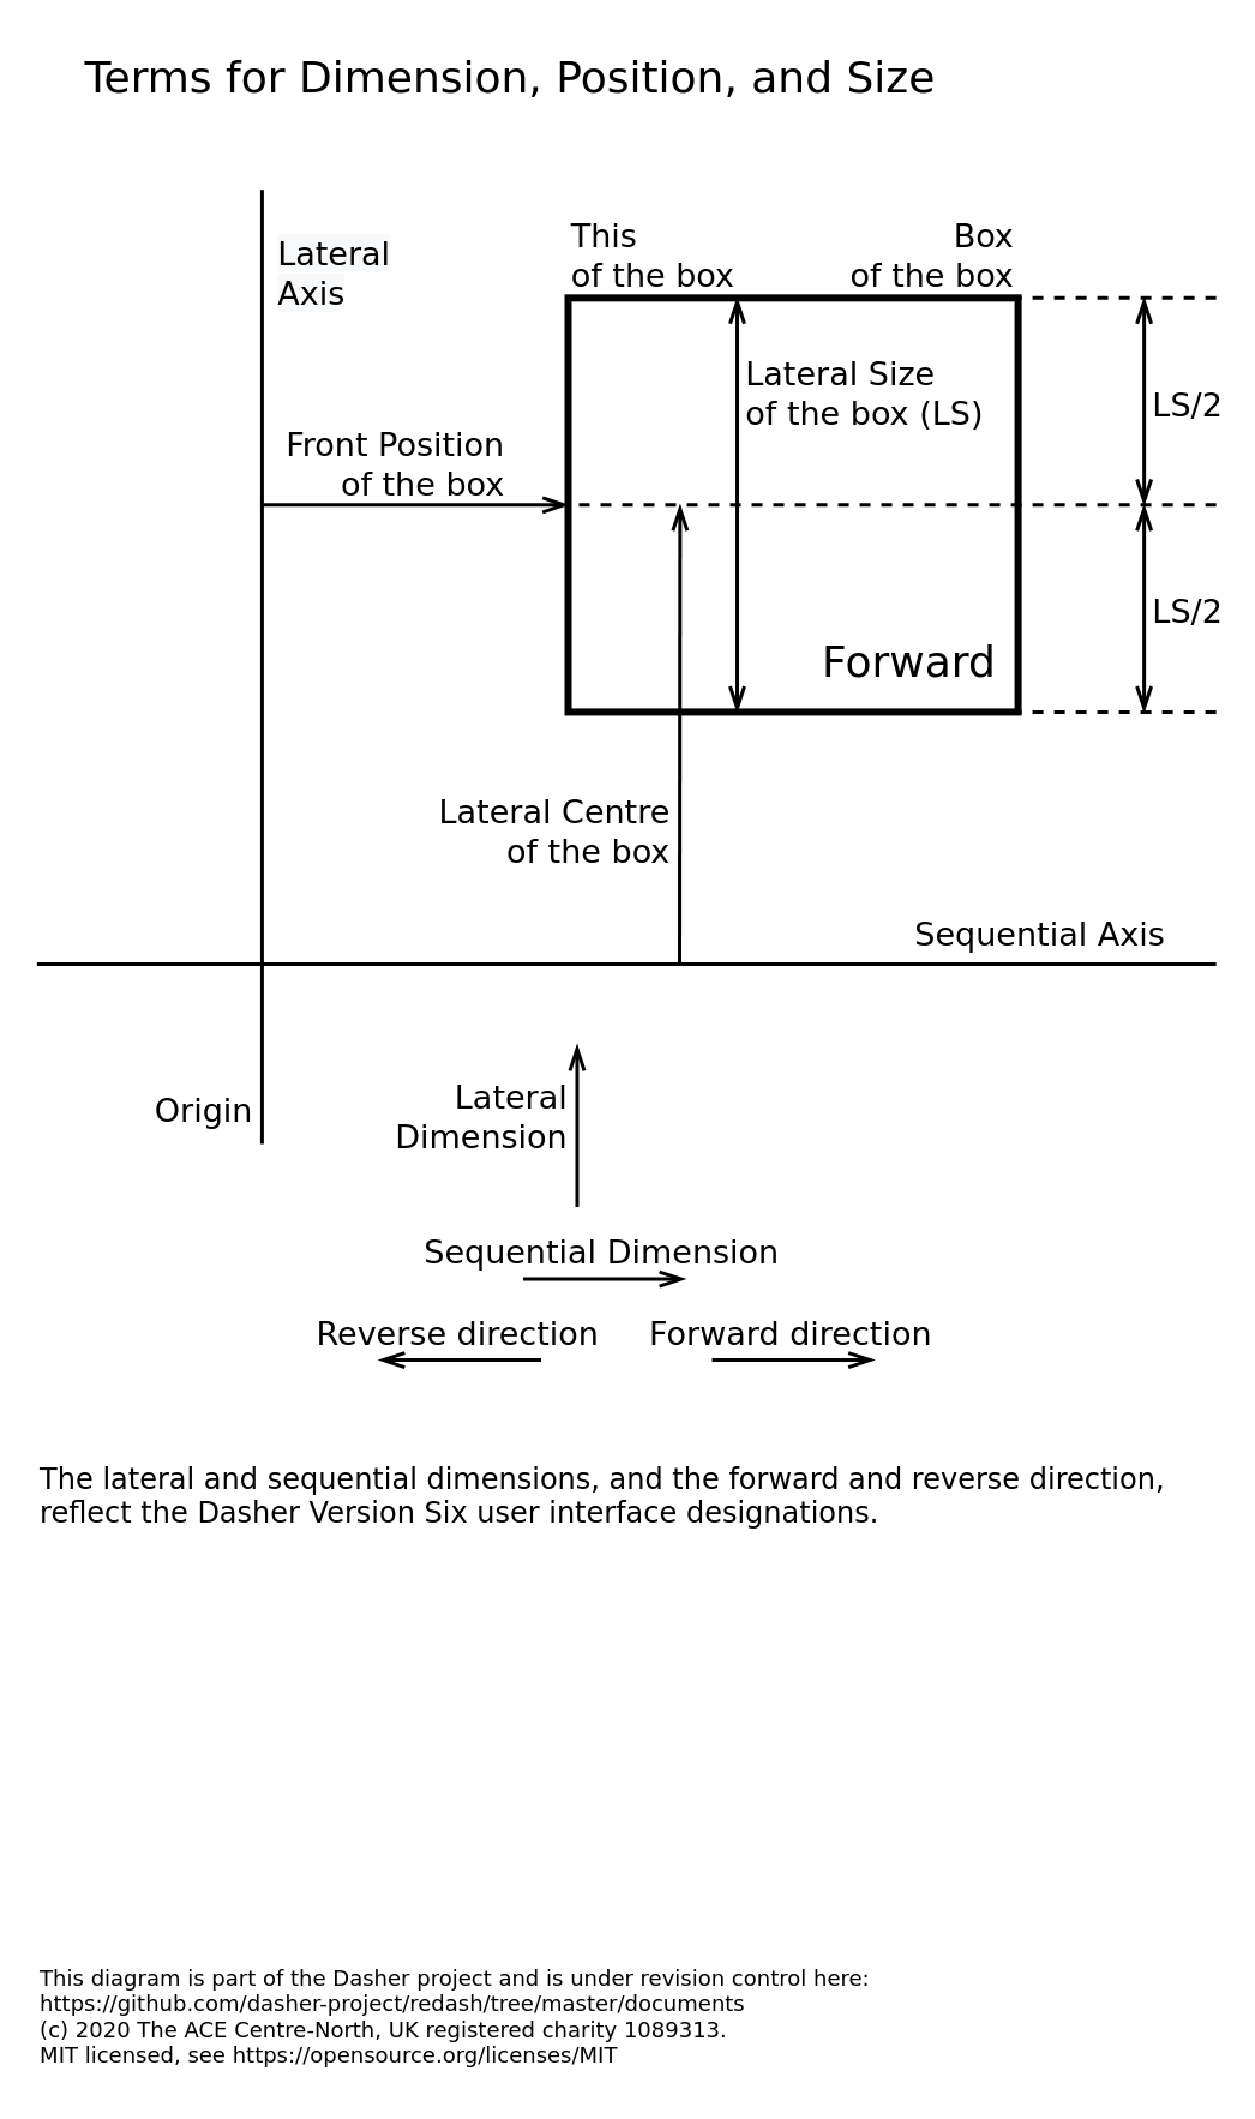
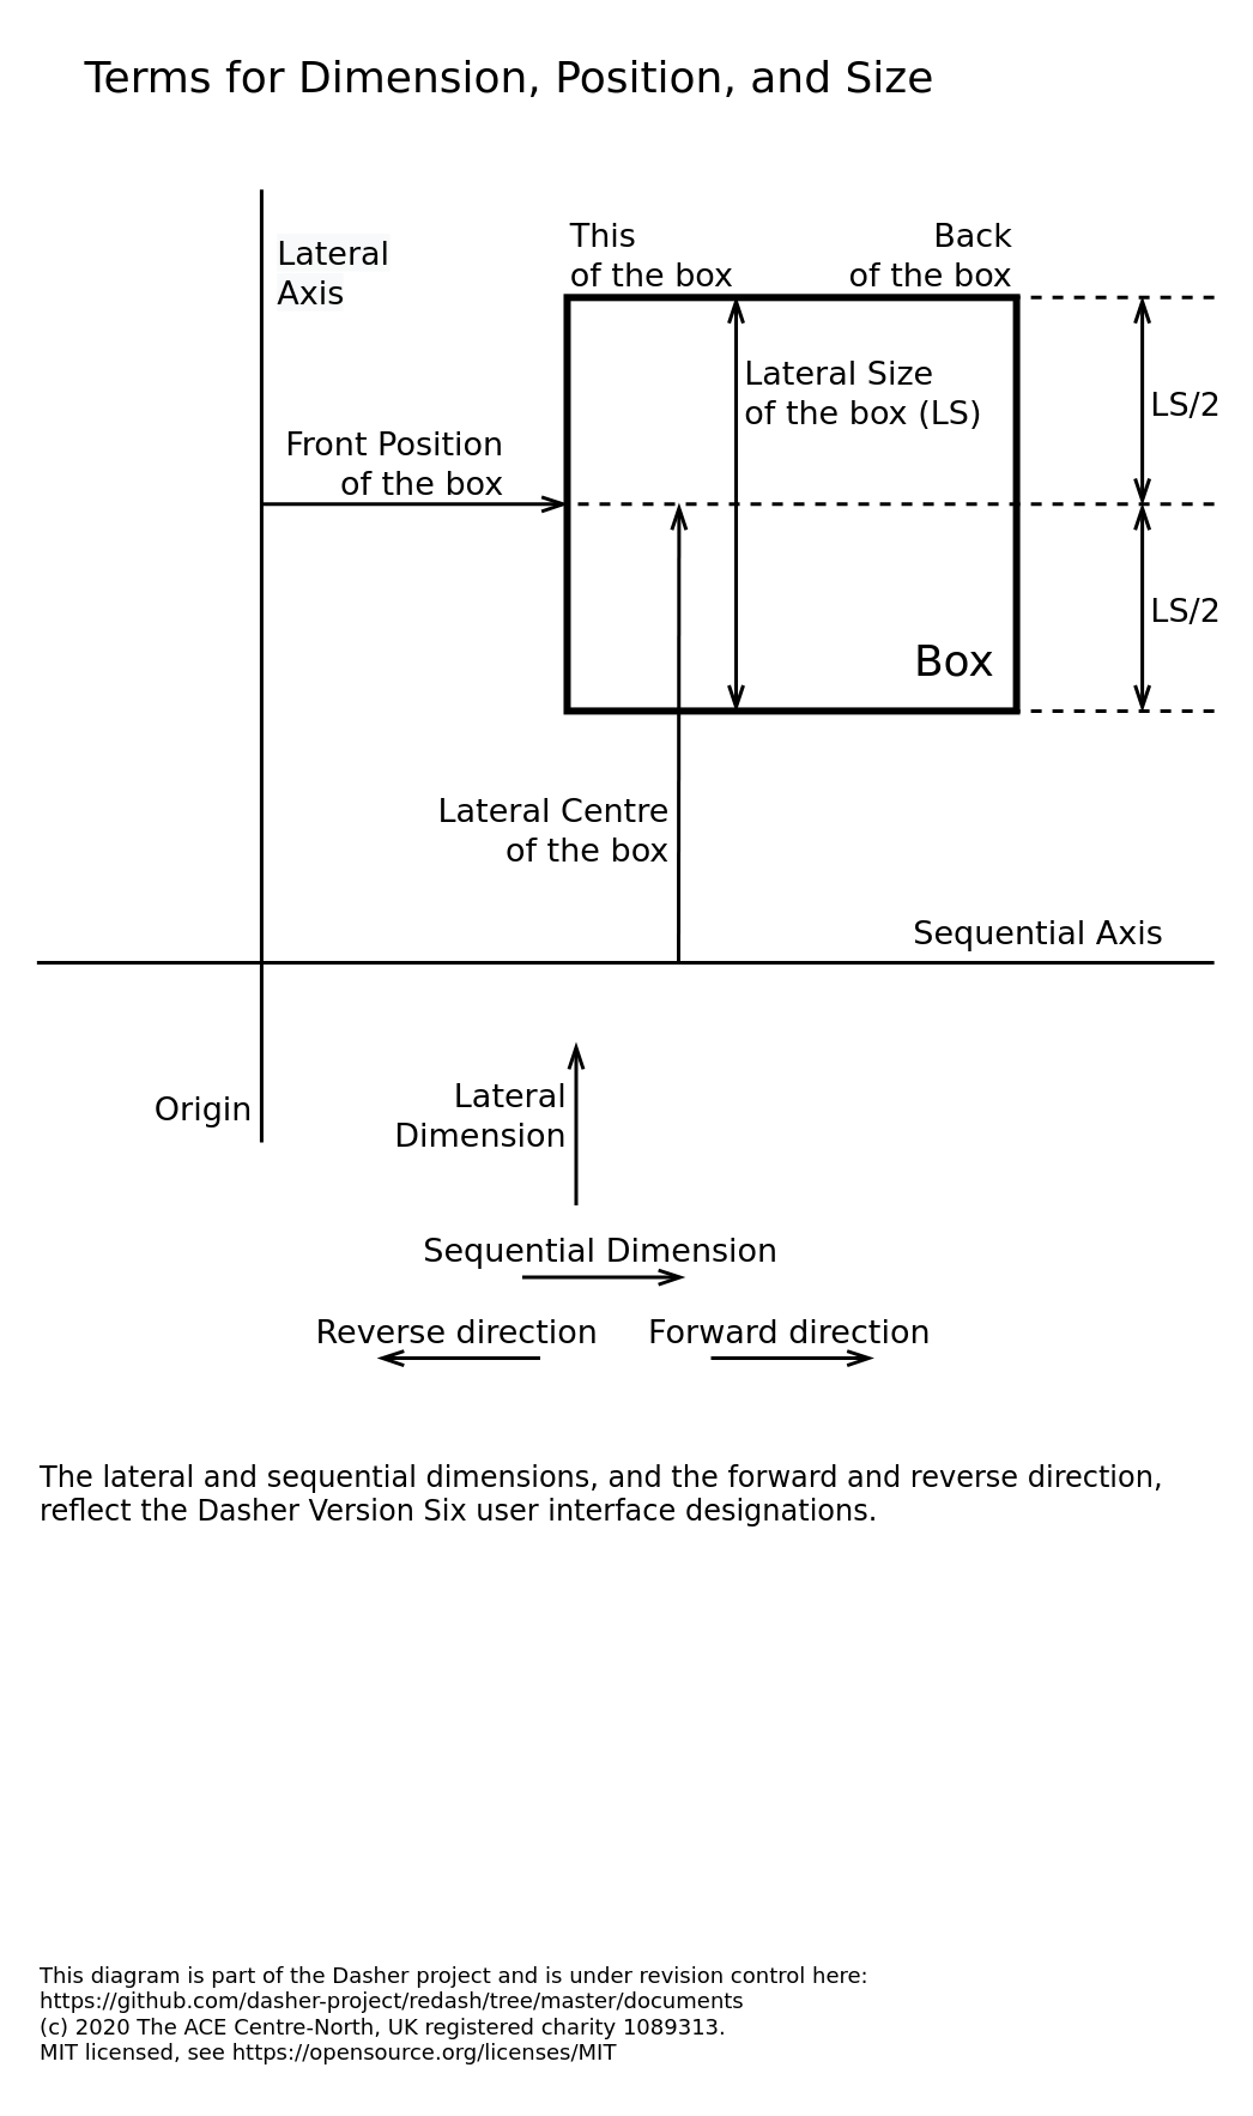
  <mxCell id="0" />
  <mxCell id="1" parent="0" />
- <mxCell id="2" value="Forward" style="rounded=0;shadow=0;comic=0;labelBackgroundColor=none;strokeColor=#000000;strokeWidth=4;fillColor=none;fontFamily=DejaVu Sans;fontSize=24;fontColor=#000000;align=right;arcSize=20;spacingTop=10;spacingLeft=10;spacing=2;spacingBottom=10;spacingRight=10;points=[[0.2, 0], [0.4, 0], [0.6, 0], [0.8, 0], [0.5,1]];whiteSpace=wrap;verticalAlign=bottom;" parent="1" vertex="1"><mxGeometry x="315" y="165" width="250" height="230" as="geometry" /></mxCell>
+ <mxCell id="2" value="Box" style="rounded=0;shadow=0;comic=0;labelBackgroundColor=none;strokeColor=#000000;strokeWidth=4;fillColor=none;fontFamily=DejaVu Sans;fontSize=24;fontColor=#000000;align=right;arcSize=20;spacingTop=10;spacingLeft=10;spacing=2;spacingBottom=10;spacingRight=10;points=[[0.2, 0], [0.4, 0], [0.6, 0], [0.8, 0], [0.5,1]];whiteSpace=wrap;verticalAlign=bottom;" parent="1" vertex="1"><mxGeometry x="315" y="165" width="250" height="230" as="geometry" /></mxCell>
  <mxCell id="3" value="&lt;span style=&quot;color: rgb(0 , 0 , 0) ; font-family: &amp;quot;dejavu sans&amp;quot; ; font-size: 18px ; font-style: normal ; font-weight: 400 ; letter-spacing: normal ; text-indent: 0px ; text-transform: none ; word-spacing: 0px ; background-color: rgb(248 , 249 , 250) ; display: inline ; float: none&quot;&gt;Lateral&lt;br&gt;Axis&lt;/span&gt;" style="endArrow=none;html=1;fontSize=18;strokeWidth=2;endFill=0;endSize=10;labelBackgroundColor=none;spacingTop=0;align=left;rounded=0;elbow=vertical;fontFamily=DejaVu Sans;startArrow=none;startFill=0;strokeColor=#000000;spacing=9;verticalAlign=top;" parent="1" edge="1"><mxGeometry x="-0.962" width="50" height="50" relative="1" as="geometry"><mxPoint x="145" y="105" as="sourcePoint" /><mxPoint x="145" y="635" as="targetPoint" /><mxPoint y="1" as="offset" /></mxGeometry></mxCell>
  <mxCell id="4" value="Sequential Axis" style="endArrow=none;html=1;fontSize=18;strokeWidth=2;endFill=0;endSize=10;labelBackgroundColor=none;spacingTop=0;align=right;rounded=0;elbow=vertical;fontFamily=DejaVu Sans;startArrow=none;startFill=0;verticalAlign=bottom;spacing=5;" parent="1" edge="1"><mxGeometry x="-0.928" width="50" height="50" relative="1" as="geometry"><mxPoint x="675" y="535" as="sourcePoint" /><mxPoint x="20" y="535" as="targetPoint" /><mxPoint as="offset" /></mxGeometry></mxCell>
  <mxCell id="5" value="Origin" style="rounded=0;shadow=0;comic=0;labelBackgroundColor=none;strokeWidth=2;fillColor=none;fontFamily=DejaVu Sans;fontSize=18;fontColor=#000000;align=center;arcSize=20;spacingTop=0;spacingLeft=0;spacing=2;spacingBottom=0;spacingRight=0;points=[[0.2, 0], [0.4, 0], [0.6, 0], [0.8, 0], [0.5,1]];strokeColor=none;" parent="1" vertex="1"><mxGeometry x="78" y="600" width="70" height="30" as="geometry" /></mxCell>
  <mxCell id="6" value="" style="endArrow=none;html=1;fontSize=18;strokeWidth=2;endFill=0;endSize=10;labelBackgroundColor=none;spacingTop=-55;align=left;rounded=0;elbow=vertical;fontFamily=DejaVu Sans;startArrow=none;startFill=0;dashed=1;" parent="1" edge="1"><mxGeometry width="50" height="50" relative="1" as="geometry"><mxPoint x="675" y="165" as="sourcePoint" /><mxPoint x="565" y="165" as="targetPoint" /></mxGeometry></mxCell>
  <mxCell id="7" value="" style="endArrow=none;html=1;fontSize=18;strokeWidth=2;endFill=0;endSize=10;labelBackgroundColor=none;spacingTop=-55;align=left;rounded=0;elbow=vertical;fontFamily=DejaVu Sans;startArrow=none;startFill=0;dashed=1;" parent="1" edge="1"><mxGeometry width="50" height="50" relative="1" as="geometry"><mxPoint x="675" y="280" as="sourcePoint" /><mxPoint x="315" y="280" as="targetPoint" /></mxGeometry></mxCell>
  <mxCell id="8" value="Lateral&#10;Dimension" style="endArrow=openThin;fontSize=18;strokeWidth=2;endFill=0;endSize=10;labelBackgroundColor=none;spacingTop=0;align=right;rounded=0;elbow=vertical;fontFamily=DejaVu Sans;startArrow=none;startFill=0;startSize=10;verticalAlign=middle;spacing=5;" parent="1" edge="1"><mxGeometry x="0.111" width="50" height="50" relative="1" as="geometry"><mxPoint x="320" y="670" as="sourcePoint" /><mxPoint x="320" y="580" as="targetPoint" /><mxPoint y="-1" as="offset" /></mxGeometry></mxCell>
  <mxCell id="9" value="Lateral Size&#10;of the box (LS)" style="endArrow=openThin;fontSize=18;strokeWidth=2;endFill=0;endSize=10;labelBackgroundColor=none;spacingTop=0;align=left;rounded=0;elbow=vertical;fontFamily=DejaVu Sans;startArrow=openThin;startFill=0;startSize=10;verticalAlign=bottom;spacing=5;" parent="1" edge="1"><mxGeometry x="0.304" width="50" height="50" relative="1" as="geometry"><mxPoint x="409" y="395" as="sourcePoint" /><mxPoint x="409" y="165" as="targetPoint" /><mxPoint y="-1" as="offset" /></mxGeometry></mxCell>
  <mxCell id="10" value="Terms for Dimension, Position, and Size" style="rounded=0;shadow=0;comic=0;labelBackgroundColor=none;strokeWidth=2;fillColor=none;fontFamily=DejaVu Sans;fontSize=24;fontColor=#000000;align=left;arcSize=20;spacingTop=0;spacingLeft=0;spacing=2;spacingBottom=0;spacingRight=0;points=[[0.2, 0], [0.4, 0], [0.6, 0], [0.8, 0], [0.5,1]];strokeColor=none;" parent="1" vertex="1"><mxGeometry x="45" y="20" width="490" height="40" as="geometry" /></mxCell>
  <mxCell id="11" value="This diagram is part of the Dasher project and is under revision control here:&#10;https://github.com/dasher-project/redash/tree/master/documents&#10;(c) 2020 The ACE Centre-North, UK registered charity 1089313.&#10;MIT licensed, see https://opensource.org/licenses/MIT&#10;" style="rounded=0;shadow=0;comic=0;labelBackgroundColor=none;strokeWidth=2;fillColor=none;fontFamily=DejaVu Sans;fontSize=12;fontColor=#000000;align=left;arcSize=20;spacingTop=0;spacingLeft=0;spacing=2;spacingBottom=0;spacingRight=0;points=[[0.2, 0], [0.4, 0], [0.6, 0], [0.8, 0], [0.5,1]];strokeColor=none;whiteSpace=wrap;verticalAlign=top;" parent="1" vertex="1"><mxGeometry x="20" y="1085" width="640" height="70" as="geometry" /></mxCell>
  <mxCell id="12" value="Sequential Dimension" style="endArrow=openThin;fontSize=18;strokeWidth=2;endFill=0;endSize=10;labelBackgroundColor=none;spacingTop=0;align=center;rounded=0;elbow=vertical;fontFamily=DejaVu Sans;startArrow=none;startFill=0;startSize=10;verticalAlign=bottom;spacing=5;" parent="1" edge="1"><mxGeometry x="-0.027" width="50" height="50" relative="1" as="geometry"><mxPoint x="290" y="710" as="sourcePoint" /><mxPoint x="380" y="710" as="targetPoint" /><mxPoint as="offset" /></mxGeometry></mxCell>
  <mxCell id="13" value="Lateral Centre&#10;of the box" style="endArrow=openThin;fontSize=18;strokeWidth=2;endFill=0;endSize=10;labelBackgroundColor=none;spacingTop=0;align=right;rounded=0;elbow=vertical;fontFamily=DejaVu Sans;startArrow=none;startFill=0;startSize=10;verticalAlign=bottom;entryX=0.353;entryY=0.5;entryDx=0;entryDy=0;entryPerimeter=0;spacing=5;" parent="1" edge="1"><mxGeometry x="-0.633" width="50" height="50" relative="1" as="geometry"><mxPoint x="377" y="535" as="sourcePoint" /><mxPoint x="377.25" y="280" as="targetPoint" /><mxPoint y="-1" as="offset" /></mxGeometry></mxCell>
  <mxCell id="14" value="Front Position&#10;of the box" style="endArrow=openThin;fontSize=18;strokeWidth=2;endFill=0;endSize=10;labelBackgroundColor=none;spacingTop=0;align=right;rounded=0;elbow=vertical;fontFamily=DejaVu Sans;startArrow=none;startFill=0;startSize=10;verticalAlign=bottom;" parent="1" target="2" edge="1"><mxGeometry x="0.625" width="50" height="50" relative="1" as="geometry"><mxPoint x="145" y="280" as="sourcePoint" /><mxPoint x="375" y="365" as="targetPoint" /><mxPoint x="-1" as="offset" /></mxGeometry></mxCell>
  <mxCell id="15" value="" style="endArrow=none;html=1;fontSize=18;strokeWidth=2;endFill=0;endSize=10;labelBackgroundColor=none;spacingTop=-55;align=left;rounded=0;elbow=vertical;fontFamily=DejaVu Sans;startArrow=none;startFill=0;dashed=1;" parent="1" edge="1"><mxGeometry width="50" height="50" relative="1" as="geometry"><mxPoint x="675" y="395" as="sourcePoint" /><mxPoint x="565" y="395" as="targetPoint" /></mxGeometry></mxCell>
  <mxCell id="16" value="LS/2" style="endArrow=openThin;fontSize=18;strokeWidth=2;endFill=0;endSize=10;labelBackgroundColor=none;spacingTop=0;align=left;rounded=0;elbow=vertical;fontFamily=DejaVu Sans;startArrow=openThin;startFill=0;startSize=10;verticalAlign=bottom;spacing=5;" parent="1" edge="1"><mxGeometry x="0.304" width="50" height="50" relative="1" as="geometry"><mxPoint x="635" y="165" as="sourcePoint" /><mxPoint x="635" y="280" as="targetPoint" /><mxPoint y="-1" as="offset" /></mxGeometry></mxCell>
  <mxCell id="17" value="LS/2" style="endArrow=openThin;fontSize=18;strokeWidth=2;endFill=0;endSize=10;labelBackgroundColor=none;spacingTop=0;align=left;rounded=0;elbow=vertical;fontFamily=DejaVu Sans;startArrow=openThin;startFill=0;startSize=10;verticalAlign=bottom;spacing=5;" parent="1" edge="1"><mxGeometry x="0.304" width="50" height="50" relative="1" as="geometry"><mxPoint x="635" y="280" as="sourcePoint" /><mxPoint x="635" y="395" as="targetPoint" /><mxPoint y="-1" as="offset" /></mxGeometry></mxCell>
  <mxCell id="18" value="This&#10;of the box" style="rounded=0;shadow=0;comic=0;labelBackgroundColor=none;strokeWidth=2;fillColor=none;fontFamily=DejaVu Sans;fontSize=18;fontColor=#000000;align=left;arcSize=20;spacingTop=0;spacingLeft=0;spacing=2;spacingBottom=0;spacingRight=0;points=[[0.2, 0], [0.4, 0], [0.6, 0], [0.8, 0], [0.5,1]];strokeColor=none;" parent="1" vertex="1"><mxGeometry x="315" y="125" width="70" height="30" as="geometry" /></mxCell>
- <mxCell id="19" value="Box&#10;of the box" style="rounded=0;shadow=0;comic=0;labelBackgroundColor=none;strokeWidth=2;fillColor=none;fontFamily=DejaVu Sans;fontSize=18;fontColor=#000000;align=right;arcSize=20;spacingTop=0;spacingLeft=0;spacing=2;spacingBottom=0;spacingRight=0;points=[[0.2, 0], [0.4, 0], [0.6, 0], [0.8, 0], [0.5,1]];strokeColor=none;" parent="1" vertex="1"><mxGeometry x="495" y="125" width="70" height="30" as="geometry" /></mxCell>
+ <mxCell id="19" value="Back&#10;of the box" style="rounded=0;shadow=0;comic=0;labelBackgroundColor=none;strokeWidth=2;fillColor=none;fontFamily=DejaVu Sans;fontSize=18;fontColor=#000000;align=right;arcSize=20;spacingTop=0;spacingLeft=0;spacing=2;spacingBottom=0;spacingRight=0;points=[[0.2, 0], [0.4, 0], [0.6, 0], [0.8, 0], [0.5,1]];strokeColor=none;" parent="1" vertex="1"><mxGeometry x="495" y="125" width="70" height="30" as="geometry" /></mxCell>
  <mxCell id="20" value="The lateral and sequential dimensions, and the forward and reverse direction, reflect the Dasher Version Six user interface designations." style="rounded=0;shadow=0;comic=0;labelBackgroundColor=none;strokeWidth=2;fillColor=none;fontFamily=DejaVu Sans;fontSize=16;fontColor=#000000;align=left;arcSize=20;spacingTop=0;spacingLeft=0;spacing=2;spacingBottom=0;spacingRight=0;points=[[0.2, 0], [0.4, 0], [0.6, 0], [0.8, 0], [0.5,1]];strokeColor=none;whiteSpace=wrap;verticalAlign=top;html=1;" vertex="1" parent="1"><mxGeometry x="20" y="805" width="640" height="250" as="geometry" /></mxCell>
  <mxCell id="21" value="Forward direction" style="endArrow=openThin;fontSize=18;strokeWidth=2;endFill=0;endSize=10;labelBackgroundColor=none;spacingTop=0;align=center;rounded=0;elbow=vertical;fontFamily=DejaVu Sans;startArrow=none;startFill=0;startSize=10;verticalAlign=bottom;spacing=5;" edge="1" parent="1"><mxGeometry x="-0.027" width="50" height="50" relative="1" as="geometry"><mxPoint x="395" y="755" as="sourcePoint" /><mxPoint x="485" y="755" as="targetPoint" /><mxPoint as="offset" /></mxGeometry></mxCell>
  <mxCell id="22" value="Reverse direction" style="endArrow=none;fontSize=18;strokeWidth=2;endFill=0;endSize=10;labelBackgroundColor=none;spacingTop=0;align=center;rounded=0;elbow=vertical;fontFamily=DejaVu Sans;startArrow=openThin;startFill=0;startSize=10;verticalAlign=bottom;spacing=5;" edge="1" parent="1"><mxGeometry x="-0.027" width="50" height="50" relative="1" as="geometry"><mxPoint x="210" y="755" as="sourcePoint" /><mxPoint x="300" y="755" as="targetPoint" /><mxPoint as="offset" /></mxGeometry></mxCell>
